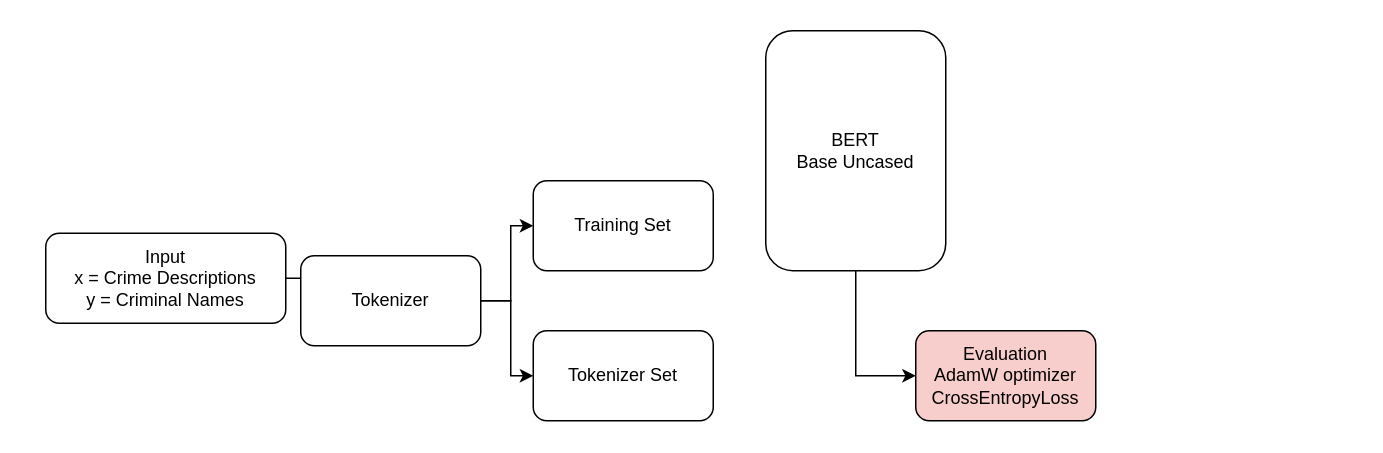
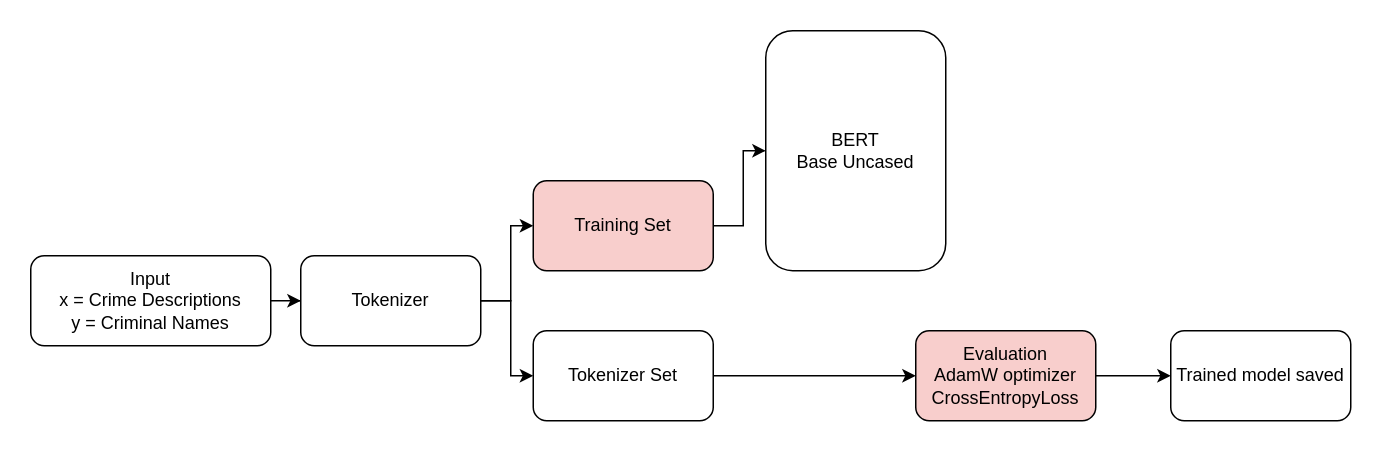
  <mxCell id="0" />
  <mxCell id="1" parent="0" />
  <mxCell id="2" style="edgeStyle=orthogonalEdgeStyle;rounded=0;orthogonalLoop=1;jettySize=auto;html=1;entryX=0;entryY=0.5;entryDx=0;entryDy=0;" edge="1" parent="1" source="3" target="6"><mxGeometry relative="1" as="geometry" /></mxCell>
- <mxCell id="3" value="Input&lt;div&gt;x = Crime Descriptions&lt;/div&gt;&lt;div&gt;y = Criminal Names&lt;/div&gt;" style="rounded=1;whiteSpace=wrap;html=1;" vertex="1" parent="1"><mxGeometry x="30" y="155" width="160" height="60" as="geometry" /></mxCell>
+ <mxCell id="3" value="Input&lt;div&gt;x = Crime Descriptions&lt;/div&gt;&lt;div&gt;y = Criminal Names&lt;/div&gt;" style="rounded=1;whiteSpace=wrap;html=1;" vertex="1" parent="1"><mxGeometry x="20" y="170" width="160" height="60" as="geometry" /></mxCell>
  <mxCell id="4" style="edgeStyle=orthogonalEdgeStyle;rounded=0;orthogonalLoop=1;jettySize=auto;html=1;entryX=0;entryY=0.5;entryDx=0;entryDy=0;" edge="1" parent="1" source="6" target="8"><mxGeometry relative="1" as="geometry" /></mxCell>
  <mxCell id="5" style="edgeStyle=orthogonalEdgeStyle;rounded=0;orthogonalLoop=1;jettySize=auto;html=1;entryX=0;entryY=0.5;entryDx=0;entryDy=0;" edge="1" parent="1" source="6" target="10"><mxGeometry relative="1" as="geometry" /></mxCell>
  <mxCell id="6" value="Tokenizer" style="rounded=1;whiteSpace=wrap;html=1;" vertex="1" parent="1"><mxGeometry x="200" y="170" width="120" height="60" as="geometry" /></mxCell>
- <mxCell id="8" value="Training Set" style="rounded=1;whiteSpace=wrap;html=1;" vertex="1" parent="1"><mxGeometry x="355" y="120" width="120" height="60" as="geometry" /></mxCell>
+ <mxCell id="7" style="edgeStyle=orthogonalEdgeStyle;rounded=0;orthogonalLoop=1;jettySize=auto;html=1;" edge="1" parent="1" source="8" target="12"><mxGeometry relative="1" as="geometry" /></mxCell>
+ <mxCell id="8" value="Training Set" style="rounded=1;whiteSpace=wrap;html=1;fillColor=#f8cecc;" vertex="1" parent="1"><mxGeometry x="355" y="120" width="120" height="60" as="geometry" /></mxCell>
+ <mxCell id="9" style="edgeStyle=orthogonalEdgeStyle;rounded=0;orthogonalLoop=1;jettySize=auto;html=1;entryX=0;entryY=0.5;entryDx=0;entryDy=0;" edge="1" parent="1" source="10" target="14"><mxGeometry relative="1" as="geometry" /></mxCell>
  <mxCell id="10" value="Tokenizer Set" style="rounded=1;whiteSpace=wrap;html=1;" vertex="1" parent="1"><mxGeometry x="355" y="220" width="120" height="60" as="geometry" /></mxCell>
- <mxCell id="11" style="edgeStyle=orthogonalEdgeStyle;rounded=0;orthogonalLoop=1;jettySize=auto;html=1;entryX=0;entryY=0.5;entryDx=0;entryDy=0;" edge="1" parent="1" source="12" target="14"><mxGeometry relative="1" as="geometry" /></mxCell>
  <mxCell id="12" value="BERT&lt;div&gt;Base Uncased&lt;/div&gt;" style="rounded=1;whiteSpace=wrap;html=1;" vertex="1" parent="1"><mxGeometry x="510" y="20" width="120" height="160" as="geometry" /></mxCell>
+ <mxCell id="13" style="edgeStyle=orthogonalEdgeStyle;rounded=0;orthogonalLoop=1;jettySize=auto;html=1;" edge="1" parent="1" source="14" target="15"><mxGeometry relative="1" as="geometry" /></mxCell>
  <mxCell id="14" value="Evaluation&lt;div&gt;AdamW optimizer&lt;/div&gt;&lt;div&gt;CrossEntropyLoss&lt;/div&gt;" style="rounded=1;whiteSpace=wrap;html=1;fillColor=#f8cecc;" vertex="1" parent="1"><mxGeometry x="610" y="220" width="120" height="60" as="geometry" /></mxCell>
+ <mxCell id="15" value="Trained model saved" style="rounded=1;whiteSpace=wrap;html=1;" vertex="1" parent="1"><mxGeometry x="780" y="220" width="120" height="60" as="geometry" /></mxCell>
